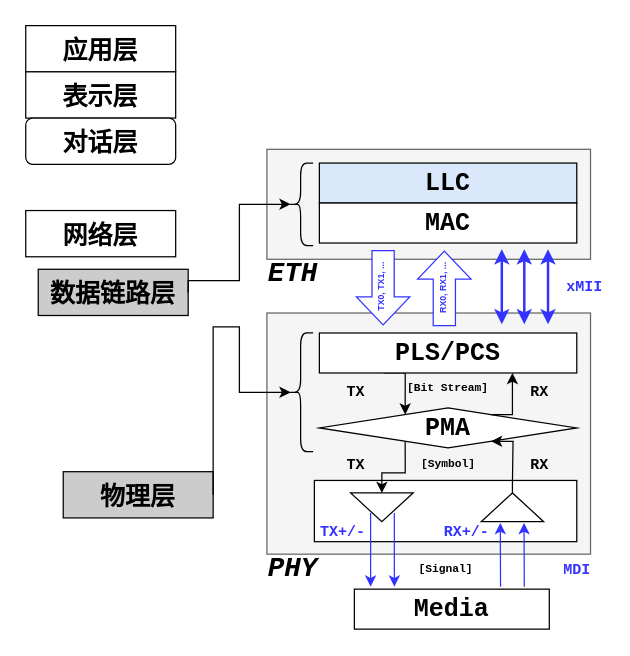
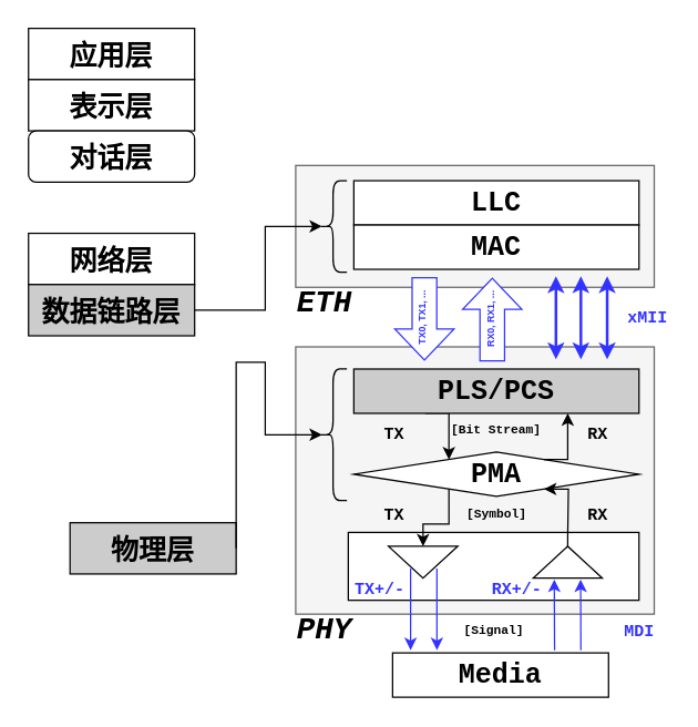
  <mxCell id="0" />
  <mxCell id="1" parent="0" />
  <mxCell id="2" value="" style="rounded=0;whiteSpace=wrap;html=1;fontFamily=Courier New;strokeColor=#666666;fillColor=#f5f5f5;fontColor=#333333;" parent="1" vertex="1"><mxGeometry x="213" y="250" width="259" height="193" as="geometry" /></mxCell>
  <mxCell id="3" value="&lt;font&gt;&lt;span style=&quot;font-size: 20px;&quot;&gt;&lt;b&gt;PMA&lt;/b&gt;&lt;/span&gt;&lt;/font&gt;" style="rhombus;whiteSpace=wrap;html=1;fontFamily=Courier New;" parent="2" vertex="1"><mxGeometry x="42" y="76" width="206" height="32" as="geometry" /></mxCell>
  <mxCell id="4" value="&lt;font style=&quot;font-size: 12px;&quot;&gt;&lt;span style=&quot;font-size: 12px;&quot;&gt;TX&lt;/span&gt;&lt;/font&gt;" style="text;html=1;strokeColor=none;fillColor=none;align=center;verticalAlign=middle;whiteSpace=wrap;rounded=0;fontFamily=Courier New;fontSize=12;fontColor=#000000;fontStyle=1" parent="2" vertex="1"><mxGeometry x="57" y="59" width="29" height="9" as="geometry" /></mxCell>
  <mxCell id="5" value="&lt;font style=&quot;font-size: 12px;&quot;&gt;&lt;span style=&quot;font-size: 12px;&quot;&gt;TX&lt;/span&gt;&lt;/font&gt;" style="text;html=1;strokeColor=none;fillColor=none;align=center;verticalAlign=middle;whiteSpace=wrap;rounded=0;fontFamily=Courier New;fontSize=12;fontColor=#000000;fontStyle=1" parent="2" vertex="1"><mxGeometry x="57" y="117" width="29" height="9" as="geometry" /></mxCell>
  <mxCell id="6" value="&lt;font style=&quot;font-size: 12px;&quot;&gt;&lt;span style=&quot;font-size: 12px;&quot;&gt;RX&lt;/span&gt;&lt;/font&gt;" style="text;html=1;strokeColor=none;fillColor=none;align=center;verticalAlign=middle;whiteSpace=wrap;rounded=0;fontFamily=Courier New;fontSize=12;fontColor=#000000;fontStyle=1" parent="2" vertex="1"><mxGeometry x="204" y="117" width="29" height="9" as="geometry" /></mxCell>
  <mxCell id="7" value="&lt;font style=&quot;font-size: 12px;&quot;&gt;&lt;span style=&quot;font-size: 12px;&quot;&gt;RX&lt;/span&gt;&lt;/font&gt;" style="text;html=1;strokeColor=none;fillColor=none;align=center;verticalAlign=middle;whiteSpace=wrap;rounded=0;fontFamily=Courier New;fontSize=12;fontColor=#000000;fontStyle=1" parent="2" vertex="1"><mxGeometry x="204" y="59" width="29" height="9" as="geometry" /></mxCell>
  <mxCell id="8" value="&lt;font style=&quot;font-size: 9px&quot;&gt;&lt;span style=&quot;font-size: 9px&quot;&gt;[Symbol]&lt;/span&gt;&lt;/font&gt;" style="text;html=1;strokeColor=none;fillColor=none;align=center;verticalAlign=middle;whiteSpace=wrap;rounded=0;fontFamily=Courier New;fontSize=9;fontColor=#000000;fontStyle=1" vertex="1" parent="2"><mxGeometry x="130.5" y="117" width="29" height="9" as="geometry" /></mxCell>
  <mxCell id="9" value="&lt;font style=&quot;font-size: 9px&quot;&gt;&lt;span style=&quot;font-size: 9px&quot;&gt;[Bit Stream]&lt;/span&gt;&lt;/font&gt;" style="text;html=1;strokeColor=none;fillColor=none;align=center;verticalAlign=middle;whiteSpace=wrap;rounded=0;fontFamily=Courier New;fontSize=9;fontColor=#000000;fontStyle=1" vertex="1" parent="2"><mxGeometry x="107.25" y="56" width="75.5" height="9" as="geometry" /></mxCell>
  <mxCell id="10" value="" style="rounded=0;whiteSpace=wrap;html=1;fontFamily=Courier New;" parent="1" vertex="1"><mxGeometry x="251" y="384" width="210" height="49" as="geometry" /></mxCell>
  <mxCell id="11" value="" style="rounded=0;whiteSpace=wrap;html=1;fontFamily=Courier New;strokeColor=#666666;fillColor=#f5f5f5;fontColor=#333333;" parent="1" vertex="1"><mxGeometry x="213" y="119" width="259" height="88" as="geometry" /></mxCell>
  <mxCell id="12" value="&lt;font face=&quot;Georgia&quot; size=&quot;1&quot;&gt;&lt;b style=&quot;font-size: 20px;&quot;&gt;应用层&lt;/b&gt;&lt;/font&gt;" style="rounded=0;whiteSpace=wrap;html=1;" parent="1" vertex="1"><mxGeometry x="20" y="20" width="120" height="37" as="geometry" /></mxCell>
  <mxCell id="13" value="&lt;font face=&quot;Georgia&quot; size=&quot;1&quot;&gt;&lt;b style=&quot;font-size: 20px;&quot;&gt;表示层&lt;/b&gt;&lt;/font&gt;" style="rounded=0;whiteSpace=wrap;html=1;" parent="1" vertex="1"><mxGeometry x="20" y="57" width="120" height="37" as="geometry" /></mxCell>
  <mxCell id="14" value="&lt;font face=&quot;Georgia&quot; size=&quot;1&quot;&gt;&lt;b style=&quot;font-size: 20px;&quot;&gt;对话层&lt;/b&gt;&lt;/font&gt;" style="whiteSpace=wrap;html=1;rounded=1;" parent="1" vertex="1"><mxGeometry x="20" y="94" width="120" height="37" as="geometry" /></mxCell>
  <mxCell id="15" value="&lt;font face=&quot;Georgia&quot; size=&quot;1&quot;&gt;&lt;b style=&quot;font-size: 20px;&quot;&gt;网络层&lt;/b&gt;&lt;/font&gt;" style="rounded=0;whiteSpace=wrap;html=1;" parent="1" vertex="1"><mxGeometry x="20" y="168" width="120" height="37" as="geometry" /></mxCell>
- <mxCell id="16" value="&lt;font face=&quot;Georgia&quot; size=&quot;1&quot;&gt;&lt;b style=&quot;font-size: 20px;&quot;&gt;数据链路层&lt;/b&gt;&lt;/font&gt;" style="rounded=0;whiteSpace=wrap;html=1;fillColor=#CCCCCC;" parent="1" vertex="1"><mxGeometry x="30" y="215" width="120" height="37" as="geometry" /></mxCell>
+ <mxCell id="16" value="&lt;font face=&quot;Georgia&quot; size=&quot;1&quot;&gt;&lt;b style=&quot;font-size: 20px;&quot;&gt;数据链路层&lt;/b&gt;&lt;/font&gt;" style="rounded=0;whiteSpace=wrap;html=1;fillColor=#CCCCCC;" parent="1" vertex="1"><mxGeometry x="20" y="205" width="120" height="37" as="geometry" /></mxCell>
  <mxCell id="17" value="&lt;font face=&quot;Georgia&quot; size=&quot;1&quot;&gt;&lt;b style=&quot;font-size: 20px;&quot;&gt;物理层&lt;/b&gt;&lt;/font&gt;" style="rounded=0;whiteSpace=wrap;html=1;fillColor=#CCCCCC;" parent="1" vertex="1"><mxGeometry x="50" y="377" width="120" height="37" as="geometry" /></mxCell>
- <mxCell id="18" value="&lt;font size=&quot;1&quot;&gt;&lt;b style=&quot;font-size: 20px;&quot;&gt;LLC&lt;/b&gt;&lt;/font&gt;" style="rounded=0;whiteSpace=wrap;html=1;fontFamily=Courier New;fillColor=#dae8fc;" parent="1" vertex="1"><mxGeometry x="255" y="130" width="206" height="32" as="geometry" /></mxCell>
+ <mxCell id="18" value="&lt;font size=&quot;1&quot;&gt;&lt;b style=&quot;font-size: 20px;&quot;&gt;LLC&lt;/b&gt;&lt;/font&gt;" style="rounded=0;whiteSpace=wrap;html=1;fontFamily=Courier New;" parent="1" vertex="1"><mxGeometry x="255" y="130" width="206" height="32" as="geometry" /></mxCell>
  <mxCell id="19" value="&lt;font&gt;&lt;span style=&quot;font-size: 20px;&quot;&gt;&lt;b&gt;MAC&lt;/b&gt;&lt;/span&gt;&lt;/font&gt;" style="rounded=0;whiteSpace=wrap;html=1;fontFamily=Courier New;" parent="1" vertex="1"><mxGeometry x="255" y="162" width="206" height="32" as="geometry" /></mxCell>
  <mxCell id="20" value="" style="shape=curlyBracket;whiteSpace=wrap;html=1;rounded=1;fontFamily=Georgia;fontSize=20;" parent="1" vertex="1"><mxGeometry x="230" y="130" width="20" height="66" as="geometry" /></mxCell>
  <mxCell id="21" value="" style="endArrow=classic;html=1;rounded=0;fontFamily=Georgia;fontSize=20;exitX=1;exitY=0.5;exitDx=0;exitDy=0;edgeStyle=orthogonalEdgeStyle;entryX=0.1;entryY=0.5;entryDx=0;entryDy=0;entryPerimeter=0;" parent="1" source="16" target="20" edge="1"><mxGeometry width="50" height="50" relative="1" as="geometry"><mxPoint x="55" y="46" as="sourcePoint" /><mxPoint x="105" y="-4" as="targetPoint" /><Array as="points"><mxPoint x="191" y="224" /><mxPoint x="191" y="163" /></Array></mxGeometry></mxCell>
  <mxCell id="22" style="edgeStyle=orthogonalEdgeStyle;rounded=0;orthogonalLoop=1;jettySize=auto;html=1;entryX=0.25;entryY=0;entryDx=0;entryDy=0;exitX=0.25;exitY=1;exitDx=0;exitDy=0;" parent="1" source="23" target="3" edge="1"><mxGeometry relative="1" as="geometry" /></mxCell>
- <mxCell id="23" value="&lt;font&gt;&lt;span style=&quot;font-size: 20px;&quot;&gt;&lt;b&gt;PLS/PCS&lt;/b&gt;&lt;/span&gt;&lt;/font&gt;" style="rounded=0;whiteSpace=wrap;html=1;fontFamily=Courier New;" parent="1" vertex="1"><mxGeometry x="255" y="266" width="206" height="32" as="geometry" /></mxCell>
+ <mxCell id="23" value="&lt;font&gt;&lt;span style=&quot;font-size: 20px;&quot;&gt;&lt;b&gt;PLS/PCS&lt;/b&gt;&lt;/span&gt;&lt;/font&gt;" style="rounded=0;whiteSpace=wrap;html=1;fontFamily=Courier New;fillColor=#cccccc;" parent="1" vertex="1"><mxGeometry x="255" y="266" width="206" height="32" as="geometry" /></mxCell>
  <mxCell id="24" value="" style="shape=curlyBracket;whiteSpace=wrap;html=1;rounded=1;fontFamily=Georgia;fontSize=20;" parent="1" vertex="1"><mxGeometry x="230" y="266" width="20" height="95" as="geometry" /></mxCell>
  <mxCell id="25" value="" style="endArrow=classic;html=1;rounded=0;fontFamily=Georgia;fontSize=20;exitX=1;exitY=0.5;exitDx=0;exitDy=0;edgeStyle=orthogonalEdgeStyle;entryX=0.1;entryY=0.5;entryDx=0;entryDy=0;entryPerimeter=0;" parent="1" source="17" target="24" edge="1"><mxGeometry width="50" height="50" relative="1" as="geometry"><mxPoint x="150" y="233.5" as="sourcePoint" /><mxPoint x="242" y="173" as="targetPoint" /><Array as="points"><mxPoint x="191" y="261" /><mxPoint x="191" y="314" /></Array></mxGeometry></mxCell>
  <mxCell id="26" value="&lt;font&gt;&lt;span style=&quot;font-size: 20px;&quot;&gt;&lt;b&gt;Media&lt;/b&gt;&lt;/span&gt;&lt;/font&gt;" style="rounded=0;whiteSpace=wrap;html=1;fontFamily=Courier New;" parent="1" vertex="1"><mxGeometry x="283" y="471" width="156" height="32" as="geometry" /></mxCell>
  <mxCell id="27" value="&lt;font style=&quot;font-size: 22px;&quot;&gt;&lt;i&gt;ETH&lt;/i&gt;&lt;/font&gt;" style="text;html=1;strokeColor=none;fillColor=none;align=center;verticalAlign=middle;whiteSpace=wrap;rounded=0;fontFamily=Courier New;fontSize=20;fontColor=#000000;fontStyle=1" parent="1" vertex="1"><mxGeometry x="204" y="205" width="60" height="30" as="geometry" /></mxCell>
  <mxCell id="28" value="&lt;font style=&quot;font-size: 22px;&quot;&gt;&lt;i&gt;PHY&lt;/i&gt;&lt;/font&gt;" style="text;html=1;strokeColor=none;fillColor=none;align=center;verticalAlign=middle;whiteSpace=wrap;rounded=0;fontFamily=Courier New;fontSize=20;fontColor=#000000;fontStyle=1" parent="1" vertex="1"><mxGeometry x="204" y="441" width="60" height="30" as="geometry" /></mxCell>
  <mxCell id="29" value="" style="shape=flexArrow;endArrow=classic;html=1;rounded=0;width=17.778;endSize=7.111;endWidth=23.951;fillColor=default;strokeColor=#3333FF;" parent="1" edge="1"><mxGeometry width="50" height="50" relative="1" as="geometry"><mxPoint x="306" y="199.5" as="sourcePoint" /><mxPoint x="306" y="260" as="targetPoint" /></mxGeometry></mxCell>
  <mxCell id="30" value="&lt;b&gt;TX0, TX1, ...&lt;/b&gt;" style="text;html=1;strokeColor=none;fillColor=none;align=center;verticalAlign=middle;whiteSpace=wrap;rounded=0;rotation=-90;fontSize=7;fontColor=#3333FF;" parent="1" vertex="1"><mxGeometry x="283" y="222" width="44" height="14" as="geometry" /></mxCell>
  <mxCell id="31" value="" style="shape=flexArrow;endArrow=classic;html=1;rounded=0;width=17.778;endSize=7.111;endWidth=23.951;fillColor=default;strokeColor=#3333FF;" parent="1" edge="1"><mxGeometry width="50" height="50" relative="1" as="geometry"><mxPoint x="355" y="260.5" as="sourcePoint" /><mxPoint x="355" y="200" as="targetPoint" /></mxGeometry></mxCell>
  <mxCell id="32" value="&lt;b&gt;RX0, RX1, ...&lt;/b&gt;" style="text;html=1;strokeColor=none;fillColor=none;align=center;verticalAlign=middle;whiteSpace=wrap;rounded=0;rotation=-90;fontSize=7;fontColor=#3333FF;" parent="1" vertex="1"><mxGeometry x="333" y="223" width="44" height="14" as="geometry" /></mxCell>
  <mxCell id="33" value="" style="endArrow=classic;startArrow=classic;html=1;rounded=0;strokeWidth=2;strokeColor=#3333FF;" parent="1" edge="1"><mxGeometry width="50" height="50" relative="1" as="geometry"><mxPoint x="401" y="259" as="sourcePoint" /><mxPoint x="401" y="199" as="targetPoint" /></mxGeometry></mxCell>
  <mxCell id="34" value="" style="endArrow=classic;startArrow=classic;html=1;rounded=0;strokeWidth=2;strokeColor=#3333FF;" parent="1" edge="1"><mxGeometry width="50" height="50" relative="1" as="geometry"><mxPoint x="419" y="259" as="sourcePoint" /><mxPoint x="419" y="199" as="targetPoint" /></mxGeometry></mxCell>
  <mxCell id="35" value="" style="endArrow=classic;startArrow=classic;html=1;rounded=0;strokeWidth=2;strokeColor=#3333FF;" parent="1" edge="1"><mxGeometry width="50" height="50" relative="1" as="geometry"><mxPoint x="438" y="259" as="sourcePoint" /><mxPoint x="438" y="199" as="targetPoint" /></mxGeometry></mxCell>
  <mxCell id="36" value="&lt;font style=&quot;font-size: 12px;&quot;&gt;&lt;span style=&quot;font-size: 12px;&quot;&gt;xMII&lt;/span&gt;&lt;/font&gt;" style="text;html=1;strokeColor=none;fillColor=none;align=center;verticalAlign=middle;whiteSpace=wrap;rounded=0;fontFamily=Courier New;fontSize=12;fontColor=#3333FF;fontStyle=1" parent="1" vertex="1"><mxGeometry x="453" y="225.5" width="29" height="9" as="geometry" /></mxCell>
  <mxCell id="37" style="edgeStyle=orthogonalEdgeStyle;rounded=0;orthogonalLoop=1;jettySize=auto;html=1;entryX=0.75;entryY=1;entryDx=0;entryDy=0;exitX=0.75;exitY=0;exitDx=0;exitDy=0;" parent="1" source="3" target="23" edge="1"><mxGeometry relative="1" as="geometry" /></mxCell>
  <mxCell id="38" style="edgeStyle=orthogonalEdgeStyle;rounded=0;orthogonalLoop=1;jettySize=auto;html=1;entryX=0;entryY=0.5;entryDx=0;entryDy=0;exitX=0.25;exitY=1;exitDx=0;exitDy=0;" parent="1" source="3" target="39" edge="1"><mxGeometry relative="1" as="geometry" /></mxCell>
  <mxCell id="39" value="" style="triangle;whiteSpace=wrap;html=1;rotation=90;" parent="1" vertex="1"><mxGeometry x="293.5" y="380.5" width="23" height="50" as="geometry" /></mxCell>
  <mxCell id="40" value="" style="triangle;whiteSpace=wrap;html=1;rotation=-90;" parent="1" vertex="1"><mxGeometry x="398" y="380.5" width="23" height="50" as="geometry" /></mxCell>
  <mxCell id="41" style="edgeStyle=orthogonalEdgeStyle;rounded=0;orthogonalLoop=1;jettySize=auto;html=1;entryX=0.75;entryY=1;entryDx=0;entryDy=0;exitX=1;exitY=0.5;exitDx=0;exitDy=0;" parent="1" source="40" target="3" edge="1"><mxGeometry relative="1" as="geometry"><Array as="points"><mxPoint x="410" y="387" /><mxPoint x="410" y="387" /></Array></mxGeometry></mxCell>
  <mxCell id="42" value="" style="endArrow=classic;html=1;rounded=0;strokeColor=#3333FF;" parent="1" edge="1"><mxGeometry width="50" height="50" relative="1" as="geometry"><mxPoint x="296" y="410" as="sourcePoint" /><mxPoint x="296" y="469" as="targetPoint" /></mxGeometry></mxCell>
  <mxCell id="43" value="" style="endArrow=classic;html=1;rounded=0;strokeColor=#3333FF;" parent="1" edge="1"><mxGeometry width="50" height="50" relative="1" as="geometry"><mxPoint x="315" y="410" as="sourcePoint" /><mxPoint x="315" y="469" as="targetPoint" /></mxGeometry></mxCell>
  <mxCell id="44" value="" style="endArrow=classic;html=1;rounded=0;strokeColor=#3333FF;" parent="1" edge="1"><mxGeometry width="50" height="50" relative="1" as="geometry"><mxPoint x="400" y="469" as="sourcePoint" /><mxPoint x="399.8" y="418" as="targetPoint" /></mxGeometry></mxCell>
  <mxCell id="45" value="" style="endArrow=classic;html=1;rounded=0;strokeColor=#3333FF;" parent="1" edge="1"><mxGeometry width="50" height="50" relative="1" as="geometry"><mxPoint x="419" y="469" as="sourcePoint" /><mxPoint x="418.8" y="418" as="targetPoint" /></mxGeometry></mxCell>
  <mxCell id="46" value="&lt;font style=&quot;font-size: 12px;&quot;&gt;&lt;span style=&quot;font-size: 12px;&quot;&gt;MDI&lt;/span&gt;&lt;/font&gt;" style="text;html=1;strokeColor=none;fillColor=none;align=center;verticalAlign=middle;whiteSpace=wrap;rounded=0;fontFamily=Courier New;fontSize=12;fontColor=#3333FF;fontStyle=1" parent="1" vertex="1"><mxGeometry x="447" y="451.5" width="29" height="9" as="geometry" /></mxCell>
  <mxCell id="47" value="&lt;font style=&quot;font-size: 12px;&quot;&gt;&lt;span style=&quot;font-size: 12px;&quot;&gt;TX+/-&lt;/span&gt;&lt;/font&gt;" style="text;html=1;strokeColor=none;fillColor=none;align=center;verticalAlign=middle;whiteSpace=wrap;rounded=0;fontFamily=Courier New;fontSize=12;fontColor=#3333FF;fontStyle=1" parent="1" vertex="1"><mxGeometry x="255" y="421.5" width="38" height="9" as="geometry" /></mxCell>
  <mxCell id="48" value="&lt;font style=&quot;font-size: 12px;&quot;&gt;&lt;span style=&quot;font-size: 12px;&quot;&gt;RX+/-&lt;/span&gt;&lt;/font&gt;" style="text;html=1;strokeColor=none;fillColor=none;align=center;verticalAlign=middle;whiteSpace=wrap;rounded=0;fontFamily=Courier New;fontSize=12;fontColor=#3333FF;fontStyle=1" parent="1" vertex="1"><mxGeometry x="354" y="421.5" width="38" height="9" as="geometry" /></mxCell>
  <mxCell id="49" value="&lt;font style=&quot;font-size: 9px&quot;&gt;&lt;span style=&quot;font-size: 9px&quot;&gt;[Signal]&lt;/span&gt;&lt;/font&gt;" style="text;html=1;strokeColor=none;fillColor=none;align=center;verticalAlign=middle;whiteSpace=wrap;rounded=0;fontFamily=Courier New;fontSize=9;fontColor=#000000;fontStyle=1" vertex="1" parent="1"><mxGeometry x="341.5" y="451.5" width="29" height="9" as="geometry" /></mxCell>
